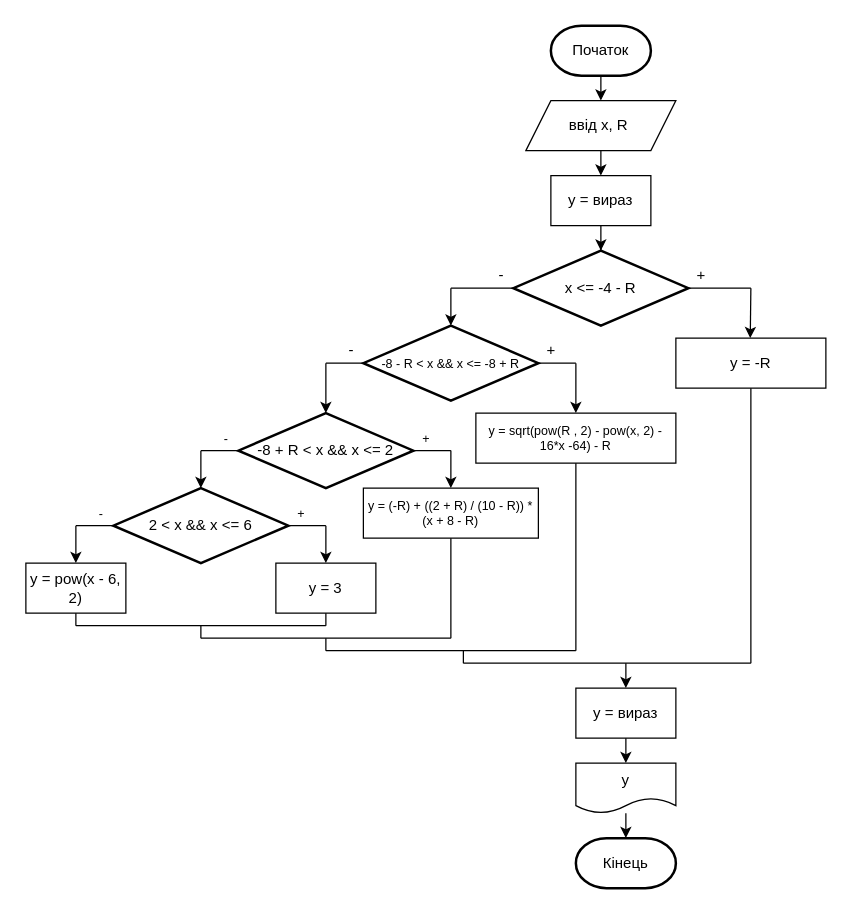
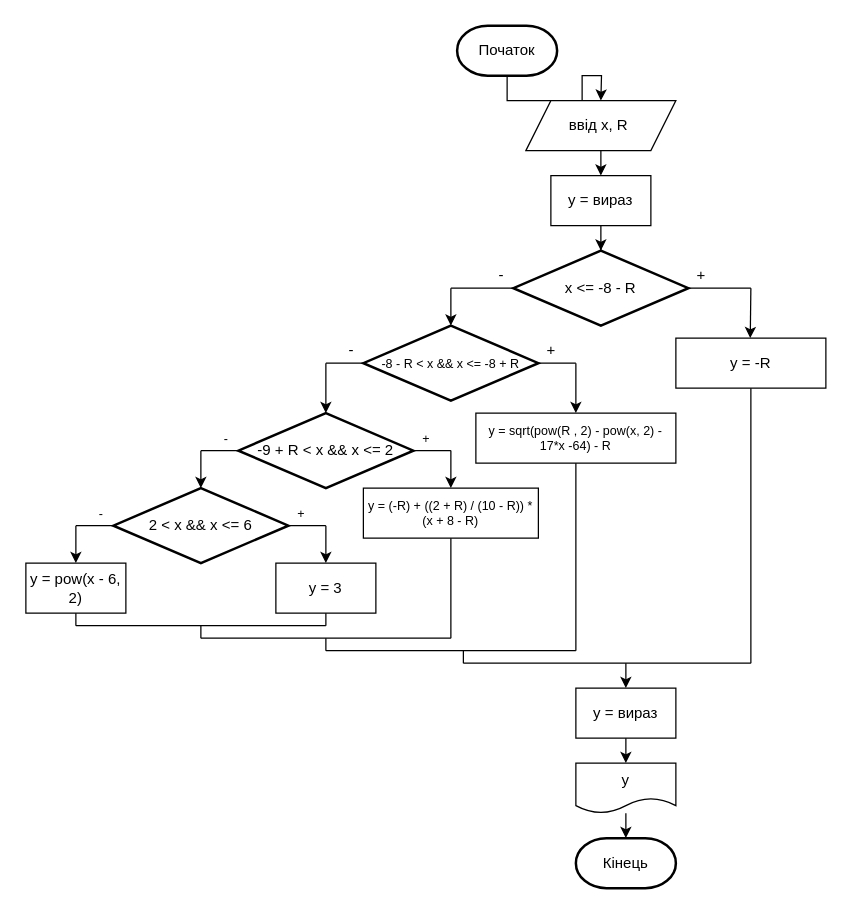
  <mxCell id="0" />
  <mxCell id="1" parent="0" />
  <mxCell id="2" style="edgeStyle=orthogonalEdgeStyle;rounded=0;orthogonalLoop=1;jettySize=auto;html=1;exitX=0.5;exitY=1;exitDx=0;exitDy=0;exitPerimeter=0;" edge="1" parent="1" source="3"><mxGeometry relative="1" as="geometry"><mxPoint x="480" y="80" as="targetPoint" /></mxGeometry></mxCell>
- <mxCell id="3" value="Початок" style="strokeWidth=2;html=1;shape=mxgraph.flowchart.terminator;whiteSpace=wrap;" vertex="1" parent="1"><mxGeometry x="440" y="20" width="80" height="40" as="geometry" /></mxCell>
+ <mxCell id="3" value="Початок" style="strokeWidth=2;html=1;shape=mxgraph.flowchart.terminator;whiteSpace=wrap;" vertex="1" parent="1"><mxGeometry x="365" y="20" width="80" height="40" as="geometry" /></mxCell>
  <mxCell id="4" style="edgeStyle=orthogonalEdgeStyle;rounded=0;orthogonalLoop=1;jettySize=auto;html=1;exitX=0.5;exitY=1;exitDx=0;exitDy=0;" edge="1" parent="1" source="5"><mxGeometry relative="1" as="geometry"><mxPoint x="480" y="140" as="targetPoint" /></mxGeometry></mxCell>
  <mxCell id="5" value="ввід x, R&amp;nbsp;" style="shape=parallelogram;perimeter=parallelogramPerimeter;whiteSpace=wrap;html=1;fixedSize=1;" vertex="1" parent="1"><mxGeometry x="420" y="80" width="120" height="40" as="geometry" /></mxCell>
  <mxCell id="6" style="edgeStyle=orthogonalEdgeStyle;rounded=0;orthogonalLoop=1;jettySize=auto;html=1;exitX=0.5;exitY=1;exitDx=0;exitDy=0;" edge="1" parent="1" source="7" target="8"><mxGeometry relative="1" as="geometry"><mxPoint x="480" y="200" as="targetPoint" /></mxGeometry></mxCell>
  <mxCell id="7" value="y = вираз" style="rounded=0;whiteSpace=wrap;html=1;" vertex="1" parent="1"><mxGeometry x="440" y="140" width="80" height="40" as="geometry" /></mxCell>
- <mxCell id="8" value="x &amp;lt;= -4 - R" style="strokeWidth=2;html=1;shape=mxgraph.flowchart.decision;whiteSpace=wrap;" vertex="1" parent="1"><mxGeometry x="410" y="200" width="140" height="60" as="geometry" /></mxCell>
- <mxCell id="9" value="-8 + R &amp;lt; x &amp;amp;&amp;amp; x &amp;lt;= 2" style="strokeWidth=2;html=1;shape=mxgraph.flowchart.decision;whiteSpace=wrap;" vertex="1" parent="1"><mxGeometry x="190" y="330" width="140" height="60" as="geometry" /></mxCell>
+ <mxCell id="8" value="x &amp;lt;= -8 - R" style="strokeWidth=2;html=1;shape=mxgraph.flowchart.decision;whiteSpace=wrap;" vertex="1" parent="1"><mxGeometry x="410" y="200" width="140" height="60" as="geometry" /></mxCell>
+ <mxCell id="9" value="-9 + R &amp;lt; x &amp;amp;&amp;amp; x &amp;lt;= 2" style="strokeWidth=2;html=1;shape=mxgraph.flowchart.decision;whiteSpace=wrap;" vertex="1" parent="1"><mxGeometry x="190" y="330" width="140" height="60" as="geometry" /></mxCell>
  <mxCell id="10" value="2 &amp;lt; x &amp;amp;&amp;amp; x &amp;lt;= 6" style="strokeWidth=2;html=1;shape=mxgraph.flowchart.decision;whiteSpace=wrap;" vertex="1" parent="1"><mxGeometry x="90" y="390" width="140" height="60" as="geometry" /></mxCell>
  <mxCell id="11" value="&lt;font size=&quot;1&quot;&gt;-8 - R &amp;lt; x &amp;amp;&amp;amp; x &amp;lt;= -8 + R&lt;/font&gt;" style="strokeWidth=2;html=1;shape=mxgraph.flowchart.decision;whiteSpace=wrap;" vertex="1" parent="1"><mxGeometry x="290" y="260" width="140" height="60" as="geometry" /></mxCell>
  <mxCell id="12" value="" style="endArrow=none;html=1;rounded=0;exitX=1;exitY=0.5;exitDx=0;exitDy=0;exitPerimeter=0;" edge="1" parent="1" source="8"><mxGeometry width="50" height="50" relative="1" as="geometry"><mxPoint x="470" y="200" as="sourcePoint" /><mxPoint x="600" y="230" as="targetPoint" /></mxGeometry></mxCell>
  <mxCell id="13" value="" style="endArrow=none;html=1;rounded=0;exitX=0;exitY=0.5;exitDx=0;exitDy=0;exitPerimeter=0;" edge="1" parent="1" source="8"><mxGeometry width="50" height="50" relative="1" as="geometry"><mxPoint x="470" y="200" as="sourcePoint" /><mxPoint x="360" y="230" as="targetPoint" /></mxGeometry></mxCell>
  <mxCell id="14" value="+" style="text;html=1;align=center;verticalAlign=middle;resizable=0;points=[];autosize=1;strokeColor=none;fillColor=none;" vertex="1" parent="1"><mxGeometry x="545" y="205" width="30" height="30" as="geometry" /></mxCell>
  <mxCell id="15" value="-" style="text;html=1;align=center;verticalAlign=middle;resizable=0;points=[];autosize=1;strokeColor=none;fillColor=none;" vertex="1" parent="1"><mxGeometry x="385" y="205" width="30" height="30" as="geometry" /></mxCell>
  <mxCell id="16" value="" style="endArrow=classic;html=1;rounded=0;" edge="1" parent="1"><mxGeometry width="50" height="50" relative="1" as="geometry"><mxPoint x="600" y="230" as="sourcePoint" /><mxPoint x="599.5" y="270" as="targetPoint" /></mxGeometry></mxCell>
  <mxCell id="17" value="y = -R" style="rounded=0;whiteSpace=wrap;html=1;" vertex="1" parent="1"><mxGeometry x="540" y="270" width="120" height="40" as="geometry" /></mxCell>
  <mxCell id="18" value="" style="endArrow=classic;html=1;rounded=0;" edge="1" parent="1"><mxGeometry width="50" height="50" relative="1" as="geometry"><mxPoint x="360" y="230" as="sourcePoint" /><mxPoint x="360" y="260" as="targetPoint" /></mxGeometry></mxCell>
  <mxCell id="19" value="" style="endArrow=none;html=1;rounded=0;exitX=1;exitY=0.5;exitDx=0;exitDy=0;exitPerimeter=0;" edge="1" parent="1" source="11"><mxGeometry width="50" height="50" relative="1" as="geometry"><mxPoint x="210" y="310" as="sourcePoint" /><mxPoint x="460" y="290" as="targetPoint" /></mxGeometry></mxCell>
  <mxCell id="20" value="+" style="text;html=1;align=center;verticalAlign=middle;resizable=0;points=[];autosize=1;strokeColor=none;fillColor=none;" vertex="1" parent="1"><mxGeometry x="425" y="265" width="30" height="30" as="geometry" /></mxCell>
  <mxCell id="21" value="" style="endArrow=none;html=1;rounded=0;exitX=0;exitY=0.5;exitDx=0;exitDy=0;exitPerimeter=0;" edge="1" parent="1" source="11"><mxGeometry width="50" height="50" relative="1" as="geometry"><mxPoint x="210" y="310" as="sourcePoint" /><mxPoint x="260" y="290" as="targetPoint" /></mxGeometry></mxCell>
  <mxCell id="22" value="-" style="text;html=1;align=center;verticalAlign=middle;resizable=0;points=[];autosize=1;strokeColor=none;fillColor=none;" vertex="1" parent="1"><mxGeometry x="265" y="265" width="30" height="30" as="geometry" /></mxCell>
  <mxCell id="23" value="" style="endArrow=classic;html=1;rounded=0;fontSize=10;" edge="1" parent="1"><mxGeometry width="50" height="50" relative="1" as="geometry"><mxPoint x="460" y="290" as="sourcePoint" /><mxPoint x="460" y="330" as="targetPoint" /></mxGeometry></mxCell>
- <mxCell id="24" value="y = sqrt(pow(R , 2) - pow(x, 2) - 16*x -64) - R" style="rounded=0;whiteSpace=wrap;html=1;fontSize=10;" vertex="1" parent="1"><mxGeometry x="380" y="330" width="160" height="40" as="geometry" /></mxCell>
+ <mxCell id="24" value="y = sqrt(pow(R , 2) - pow(x, 2) - 17*x -64) - R" style="rounded=0;whiteSpace=wrap;html=1;fontSize=10;" vertex="1" parent="1"><mxGeometry x="380" y="330" width="160" height="40" as="geometry" /></mxCell>
  <mxCell id="25" value="" style="endArrow=classic;html=1;rounded=0;fontSize=10;" edge="1" parent="1"><mxGeometry width="50" height="50" relative="1" as="geometry"><mxPoint x="260" y="290" as="sourcePoint" /><mxPoint x="260" y="330" as="targetPoint" /></mxGeometry></mxCell>
  <mxCell id="26" value="" style="endArrow=none;html=1;rounded=0;fontSize=10;exitX=1;exitY=0.5;exitDx=0;exitDy=0;exitPerimeter=0;" edge="1" parent="1" source="9"><mxGeometry width="50" height="50" relative="1" as="geometry"><mxPoint x="210" y="410" as="sourcePoint" /><mxPoint x="360" y="360" as="targetPoint" /></mxGeometry></mxCell>
  <mxCell id="27" value="+" style="text;html=1;align=center;verticalAlign=middle;resizable=0;points=[];autosize=1;strokeColor=none;fillColor=none;fontSize=10;" vertex="1" parent="1"><mxGeometry x="325" y="335" width="30" height="30" as="geometry" /></mxCell>
  <mxCell id="28" value="" style="endArrow=none;html=1;rounded=0;fontSize=10;exitX=0;exitY=0.5;exitDx=0;exitDy=0;exitPerimeter=0;" edge="1" parent="1" source="9"><mxGeometry width="50" height="50" relative="1" as="geometry"><mxPoint x="210" y="410" as="sourcePoint" /><mxPoint x="160" y="360" as="targetPoint" /></mxGeometry></mxCell>
  <mxCell id="29" value="-" style="text;html=1;align=center;verticalAlign=middle;resizable=0;points=[];autosize=1;strokeColor=none;fillColor=none;fontSize=10;" vertex="1" parent="1"><mxGeometry x="165" y="335" width="30" height="30" as="geometry" /></mxCell>
  <mxCell id="30" value="" style="endArrow=classic;html=1;rounded=0;fontSize=10;exitX=1.167;exitY=0.833;exitDx=0;exitDy=0;exitPerimeter=0;" edge="1" parent="1" source="27"><mxGeometry width="50" height="50" relative="1" as="geometry"><mxPoint x="360" y="370" as="sourcePoint" /><mxPoint x="360" y="390" as="targetPoint" /></mxGeometry></mxCell>
  <mxCell id="31" value="" style="endArrow=classic;html=1;rounded=0;fontSize=10;" edge="1" parent="1"><mxGeometry width="50" height="50" relative="1" as="geometry"><mxPoint x="160" y="360" as="sourcePoint" /><mxPoint x="160" y="390" as="targetPoint" /></mxGeometry></mxCell>
  <mxCell id="32" value="y = (-R) + ((2 + R) / (10 - R)) * (x + 8 - R)" style="rounded=0;whiteSpace=wrap;html=1;fontSize=10;" vertex="1" parent="1"><mxGeometry x="290" y="390" width="140" height="40" as="geometry" /></mxCell>
  <mxCell id="33" value="" style="endArrow=none;html=1;rounded=0;fontSize=10;exitX=1;exitY=0.5;exitDx=0;exitDy=0;exitPerimeter=0;" edge="1" parent="1" source="10"><mxGeometry width="50" height="50" relative="1" as="geometry"><mxPoint x="210" y="410" as="sourcePoint" /><mxPoint x="260" y="420" as="targetPoint" /></mxGeometry></mxCell>
  <mxCell id="34" value="" style="endArrow=none;html=1;rounded=0;fontSize=10;exitX=0;exitY=0.5;exitDx=0;exitDy=0;exitPerimeter=0;" edge="1" parent="1" source="10"><mxGeometry width="50" height="50" relative="1" as="geometry"><mxPoint x="210" y="410" as="sourcePoint" /><mxPoint x="60" y="420" as="targetPoint" /></mxGeometry></mxCell>
  <mxCell id="35" value="" style="endArrow=classic;html=1;rounded=0;fontSize=10;" edge="1" parent="1"><mxGeometry width="50" height="50" relative="1" as="geometry"><mxPoint x="260" y="420" as="sourcePoint" /><mxPoint x="260" y="450" as="targetPoint" /></mxGeometry></mxCell>
  <mxCell id="36" value="" style="endArrow=classic;html=1;rounded=0;fontSize=10;" edge="1" parent="1"><mxGeometry width="50" height="50" relative="1" as="geometry"><mxPoint x="60" y="420" as="sourcePoint" /><mxPoint x="60" y="450" as="targetPoint" /></mxGeometry></mxCell>
  <mxCell id="37" value="+" style="text;html=1;align=center;verticalAlign=middle;resizable=0;points=[];autosize=1;strokeColor=none;fillColor=none;fontSize=10;" vertex="1" parent="1"><mxGeometry x="225" y="395" width="30" height="30" as="geometry" /></mxCell>
  <mxCell id="38" value="-" style="text;html=1;align=center;verticalAlign=middle;resizable=0;points=[];autosize=1;strokeColor=none;fillColor=none;fontSize=10;" vertex="1" parent="1"><mxGeometry x="65" y="395" width="30" height="30" as="geometry" /></mxCell>
  <mxCell id="39" value="&lt;font style=&quot;font-size: 12px;&quot;&gt;y = 3&lt;/font&gt;" style="rounded=0;whiteSpace=wrap;html=1;fontSize=10;" vertex="1" parent="1"><mxGeometry x="220" y="450" width="80" height="40" as="geometry" /></mxCell>
  <mxCell id="40" value="y = pow(x - 6, 2)" style="rounded=0;whiteSpace=wrap;html=1;fontSize=12;" vertex="1" parent="1"><mxGeometry x="20" y="450" width="80" height="40" as="geometry" /></mxCell>
  <mxCell id="41" value="" style="endArrow=none;html=1;rounded=0;fontSize=12;exitX=0.5;exitY=1;exitDx=0;exitDy=0;" edge="1" parent="1" source="40"><mxGeometry width="50" height="50" relative="1" as="geometry"><mxPoint x="280" y="410" as="sourcePoint" /><mxPoint x="60" y="500" as="targetPoint" /></mxGeometry></mxCell>
  <mxCell id="42" value="" style="endArrow=none;html=1;rounded=0;fontSize=12;exitX=0.5;exitY=1;exitDx=0;exitDy=0;" edge="1" parent="1" source="39"><mxGeometry width="50" height="50" relative="1" as="geometry"><mxPoint x="280" y="410" as="sourcePoint" /><mxPoint x="260" y="500" as="targetPoint" /></mxGeometry></mxCell>
  <mxCell id="43" value="" style="endArrow=none;html=1;rounded=0;fontSize=12;" edge="1" parent="1"><mxGeometry width="50" height="50" relative="1" as="geometry"><mxPoint x="60" y="500" as="sourcePoint" /><mxPoint x="260" y="500" as="targetPoint" /></mxGeometry></mxCell>
  <mxCell id="44" value="" style="endArrow=none;html=1;rounded=0;fontSize=12;" edge="1" parent="1"><mxGeometry width="50" height="50" relative="1" as="geometry"><mxPoint x="160" y="500" as="sourcePoint" /><mxPoint x="160" y="510" as="targetPoint" /></mxGeometry></mxCell>
  <mxCell id="45" value="" style="endArrow=none;html=1;rounded=0;fontSize=12;entryX=0.5;entryY=1;entryDx=0;entryDy=0;" edge="1" parent="1" target="32"><mxGeometry width="50" height="50" relative="1" as="geometry"><mxPoint x="360" y="510" as="sourcePoint" /><mxPoint x="330" y="460" as="targetPoint" /></mxGeometry></mxCell>
  <mxCell id="46" value="" style="endArrow=none;html=1;rounded=0;fontSize=12;" edge="1" parent="1"><mxGeometry width="50" height="50" relative="1" as="geometry"><mxPoint x="160" y="510" as="sourcePoint" /><mxPoint x="360" y="510" as="targetPoint" /></mxGeometry></mxCell>
  <mxCell id="47" value="" style="endArrow=none;html=1;rounded=0;fontSize=12;" edge="1" parent="1"><mxGeometry width="50" height="50" relative="1" as="geometry"><mxPoint x="260" y="510" as="sourcePoint" /><mxPoint x="260" y="520" as="targetPoint" /></mxGeometry></mxCell>
  <mxCell id="48" value="" style="endArrow=none;html=1;rounded=0;fontSize=12;entryX=0.5;entryY=1;entryDx=0;entryDy=0;" edge="1" parent="1" target="24"><mxGeometry width="50" height="50" relative="1" as="geometry"><mxPoint x="460" y="520" as="sourcePoint" /><mxPoint x="330" y="460" as="targetPoint" /></mxGeometry></mxCell>
  <mxCell id="49" value="" style="endArrow=none;html=1;rounded=0;fontSize=12;" edge="1" parent="1"><mxGeometry width="50" height="50" relative="1" as="geometry"><mxPoint x="260" y="520" as="sourcePoint" /><mxPoint x="460" y="520" as="targetPoint" /></mxGeometry></mxCell>
  <mxCell id="50" value="" style="endArrow=none;html=1;rounded=0;fontSize=12;entryX=0.5;entryY=1;entryDx=0;entryDy=0;" edge="1" parent="1" target="17"><mxGeometry width="50" height="50" relative="1" as="geometry"><mxPoint x="600" y="530" as="sourcePoint" /><mxPoint x="330" y="460" as="targetPoint" /></mxGeometry></mxCell>
  <mxCell id="51" value="" style="endArrow=none;html=1;rounded=0;fontSize=12;" edge="1" parent="1"><mxGeometry width="50" height="50" relative="1" as="geometry"><mxPoint x="370" y="520" as="sourcePoint" /><mxPoint x="370" y="530" as="targetPoint" /></mxGeometry></mxCell>
  <mxCell id="52" value="" style="endArrow=none;html=1;rounded=0;fontSize=12;" edge="1" parent="1"><mxGeometry width="50" height="50" relative="1" as="geometry"><mxPoint x="370" y="530" as="sourcePoint" /><mxPoint x="600" y="530" as="targetPoint" /></mxGeometry></mxCell>
  <mxCell id="53" value="" style="endArrow=classic;html=1;rounded=0;fontSize=12;" edge="1" parent="1"><mxGeometry width="50" height="50" relative="1" as="geometry"><mxPoint x="500" y="530" as="sourcePoint" /><mxPoint x="500" y="550" as="targetPoint" /></mxGeometry></mxCell>
  <mxCell id="54" value="y = вираз" style="rounded=0;whiteSpace=wrap;html=1;fontSize=12;" vertex="1" parent="1"><mxGeometry x="460" y="550" width="80" height="40" as="geometry" /></mxCell>
  <mxCell id="55" value="" style="endArrow=classic;html=1;rounded=0;fontSize=12;exitX=0.5;exitY=1;exitDx=0;exitDy=0;" edge="1" parent="1" source="54"><mxGeometry width="50" height="50" relative="1" as="geometry"><mxPoint x="280" y="610" as="sourcePoint" /><mxPoint x="500" y="610" as="targetPoint" /></mxGeometry></mxCell>
  <mxCell id="56" value="y" style="shape=document;whiteSpace=wrap;html=1;boundedLbl=1;fontSize=12;" vertex="1" parent="1"><mxGeometry x="460" y="610" width="80" height="40" as="geometry" /></mxCell>
  <mxCell id="57" value="" style="endArrow=classic;html=1;rounded=0;fontSize=12;exitX=0.5;exitY=1;exitDx=0;exitDy=0;exitPerimeter=0;" edge="1" parent="1" source="56"><mxGeometry width="50" height="50" relative="1" as="geometry"><mxPoint x="280" y="610" as="sourcePoint" /><mxPoint x="500" y="670" as="targetPoint" /></mxGeometry></mxCell>
  <mxCell id="58" value="Кінець" style="strokeWidth=2;html=1;shape=mxgraph.flowchart.terminator;whiteSpace=wrap;fontSize=12;" vertex="1" parent="1"><mxGeometry x="460" y="670" width="80" height="40" as="geometry" /></mxCell>
